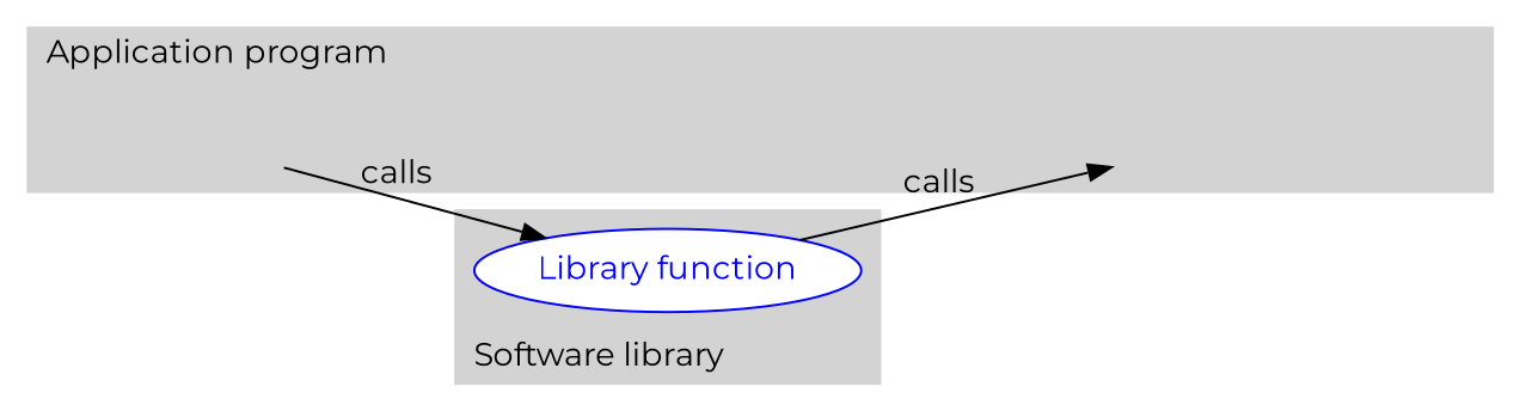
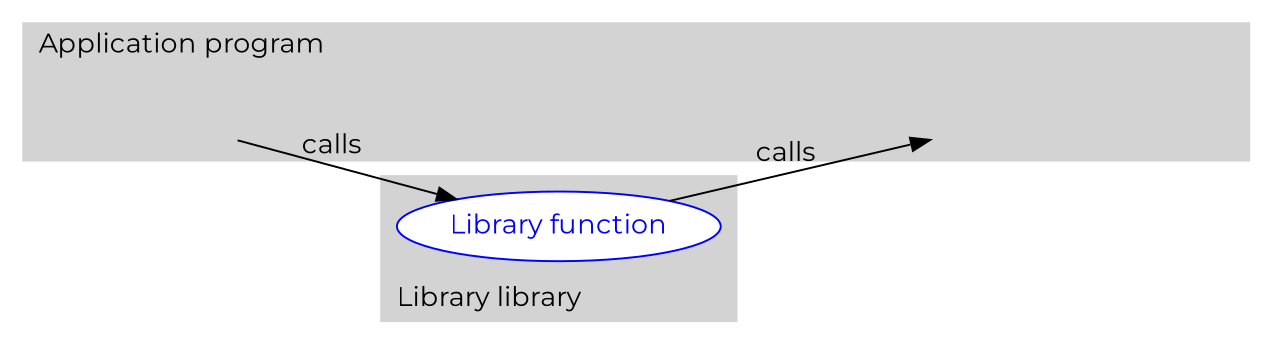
  digraph {
    color=lightgrey
    labeljust=l
    rankdir=LR
    style=filled
    fontname=Montserrat
    node [color=white fillcolor=white style=invis fontname=Montserrat]
    edge [fontname=Montserrat]
    n1 [height=0.01 label="Main program" shape=rect width=0.01]
    libpad [height=0.01 width=0.01]
    n3 [height=0.01 label="Callback function" width=0.01]
    n4 [color=blue fontcolor=blue label="Library function" style=filled]
    subgraph cluster_1 {
      label="Application program"
      n1
      libpad
      n3
    }
    subgraph cluster_2 {
-     label="Software library"
+     label="Library library"
      labelloc=b
      n4
    }
    n1 -> libpad [style=invis]
    n1 -> n4 [label=calls]
    libpad -> n3 [style=invis]
    n4 -> n3 [label=calls]
  }
